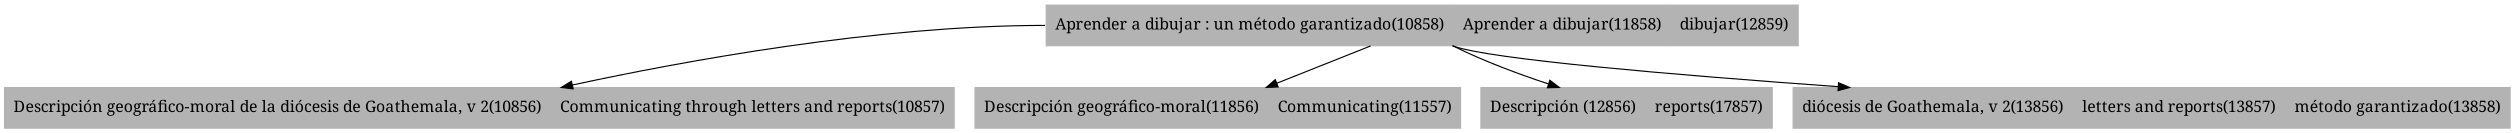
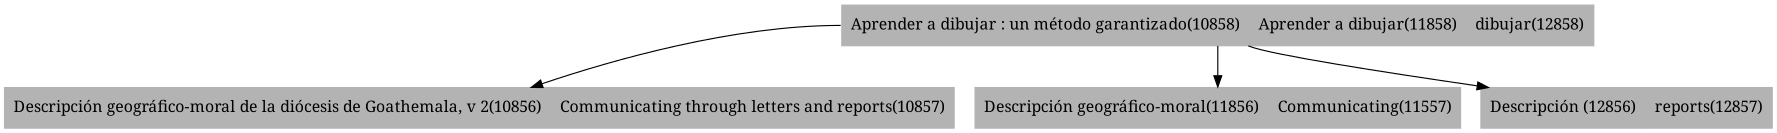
  digraph {
    fontname="Noto Serif"
    node [color=Gray70 fontname="Noto Serif" shape=record style=filled]
    edge [fontname="Noto Serif"]
-   n1 [label="<f0>Aprender a dibujar : un método garantizado(10858)|<f0>Aprender a dibujar(11858)|<f0>dibujar(12859)"]
+   n1 [label="<f0>Aprender a dibujar : un método garantizado(10858)|<f0>Aprender a dibujar(11858)|<f0>dibujar(12858)"]
    n2 [label="<f0>Descripción geográfico-moral de la diócesis de Goathemala, v 2(10856)|<f0>Communicating through letters and reports(10857)"]
    n3 [label="<f0>Descripción geográfico-moral(11856)|<f0>Communicating(11557)"]
-   n4 [label="<f0>Descripción (12856)|<f0>reports(17857)"]
-   n5 [label="<f0>diócesis de Goathemala, v 2(13856)|<f0>letters and reports(13857)|<f0>método garantizado(13858)"]
+   n4 [label="<f0>Descripción (12856)|<f0>reports(12857)"]
    n1 -> n2 [tailport=f0]
    n1 -> n3 [tailport=f1]
    n1 -> n4 [tailport=f2]
-   n1 -> n5 [tailport=f3]
  }
